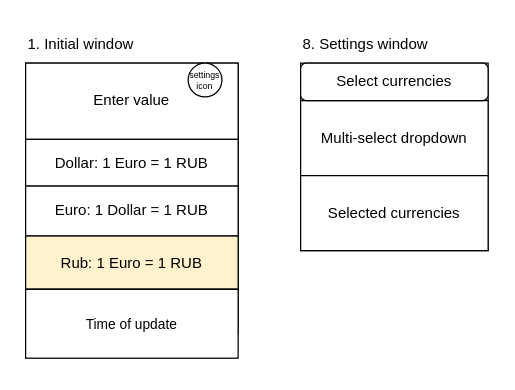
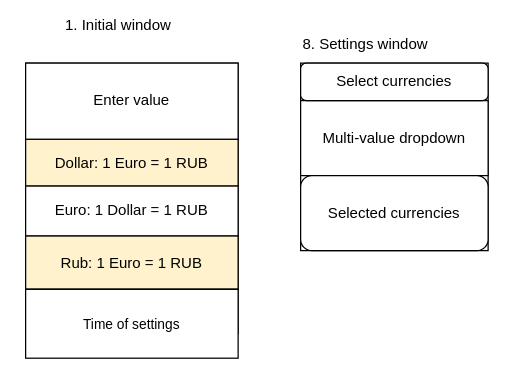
  <mxCell id="0" />
  <mxCell id="1" parent="0" />
- <mxCell id="2" value="1. Initial window" style="text;html=1;strokeColor=none;fillColor=none;align=left;verticalAlign=middle;whiteSpace=wrap;rounded=0;" vertex="1" parent="1"><mxGeometry x="20" y="20" width="120" height="30" as="geometry" /></mxCell>
+ <mxCell id="2" value="1. Initial window" style="text;html=1;strokeColor=none;fillColor=none;align=left;verticalAlign=middle;whiteSpace=wrap;rounded=0;" vertex="1" parent="1"><mxGeometry x="50" y="5" width="120" height="30" as="geometry" /></mxCell>
  <mxCell id="3" value="" style="rounded=0;whiteSpace=wrap;html=1;" vertex="1" parent="1"><mxGeometry x="240" y="50" width="150" height="150" as="geometry" /></mxCell>
- <mxCell id="4" value="Multi-select dropdown" style="rounded=0;whiteSpace=wrap;html=1;" vertex="1" parent="1"><mxGeometry x="240" y="80" width="150" height="60" as="geometry" /></mxCell>
+ <mxCell id="4" value="Multi-value dropdown" style="rounded=0;whiteSpace=wrap;html=1;" vertex="1" parent="1"><mxGeometry x="240" y="80" width="150" height="60" as="geometry" /></mxCell>
  <mxCell id="5" value="8. Settings window" style="text;html=1;strokeColor=none;fillColor=none;align=left;verticalAlign=middle;whiteSpace=wrap;rounded=0;" vertex="1" parent="1"><mxGeometry x="240" y="20" width="120" height="30" as="geometry" /></mxCell>
  <mxCell id="6" value="Select currencies" style="whiteSpace=wrap;html=1;rounded=1;" vertex="1" parent="1"><mxGeometry x="240" y="50" width="150" height="30" as="geometry" /></mxCell>
- <mxCell id="7" value="Selected currencies" style="rounded=0;whiteSpace=wrap;html=1;" vertex="1" parent="1"><mxGeometry x="240" y="140" width="150" height="60" as="geometry" /></mxCell>
+ <mxCell id="7" value="Selected currencies" style="whiteSpace=wrap;html=1;rounded=1;" vertex="1" parent="1"><mxGeometry x="240" y="140" width="150" height="60" as="geometry" /></mxCell>
  <mxCell id="8" value="" style="group" vertex="1" connectable="0" parent="1"><mxGeometry x="20" y="50" width="170" height="240" as="geometry" /></mxCell>
  <mxCell id="9" value="" style="rounded=0;whiteSpace=wrap;html=1;" vertex="1" parent="8"><mxGeometry width="170" height="216.393" as="geometry" /></mxCell>
- <mxCell id="10" value="Dollar: 1 Euro = 1 RUB" style="rounded=0;whiteSpace=wrap;html=1;" vertex="1" parent="8"><mxGeometry y="60.866" width="170" height="37.505" as="geometry" /></mxCell>
+ <mxCell id="10" value="Dollar: 1 Euro = 1 RUB" style="rounded=0;whiteSpace=wrap;html=1;fillColor=#fff2cc;" vertex="1" parent="8"><mxGeometry y="60.866" width="170" height="37.505" as="geometry" /></mxCell>
  <mxCell id="11" value="Enter value" style="rounded=0;whiteSpace=wrap;html=1;" vertex="1" parent="8"><mxGeometry width="170" height="60.861" as="geometry" /></mxCell>
  <mxCell id="12" value="Euro: 1 Dollar = 1 RUB" style="rounded=0;whiteSpace=wrap;html=1;" vertex="1" parent="8"><mxGeometry y="98.361" width="170" height="39.964" as="geometry" /></mxCell>
  <mxCell id="13" value="Rub: 1 Euro = 1 RUB" style="rounded=0;whiteSpace=wrap;html=1;fillColor=#fff2cc;" vertex="1" parent="8"><mxGeometry y="138.325" width="170" height="42.423" as="geometry" /></mxCell>
- <mxCell id="14" value="settings icon" style="ellipse;whiteSpace=wrap;html=1;aspect=fixed;fontSize=7;" vertex="1" parent="8"><mxGeometry x="130" width="27.049" height="27.049" as="geometry" /></mxCell>
- <mxCell id="15" value="&lt;font style=&quot;font-size: 11px;&quot;&gt;Time of update&lt;/font&gt;" style="rounded=0;whiteSpace=wrap;html=1;fontSize=7;" vertex="1" parent="8"><mxGeometry y="180.984" width="170" height="55.082" as="geometry" /></mxCell>
+ <mxCell id="15" value="&lt;font style=&quot;font-size: 11px;&quot;&gt;Time of settings&lt;/font&gt;" style="rounded=0;whiteSpace=wrap;html=1;fontSize=7;" vertex="1" parent="8"><mxGeometry y="180.984" width="170" height="55.082" as="geometry" /></mxCell>
